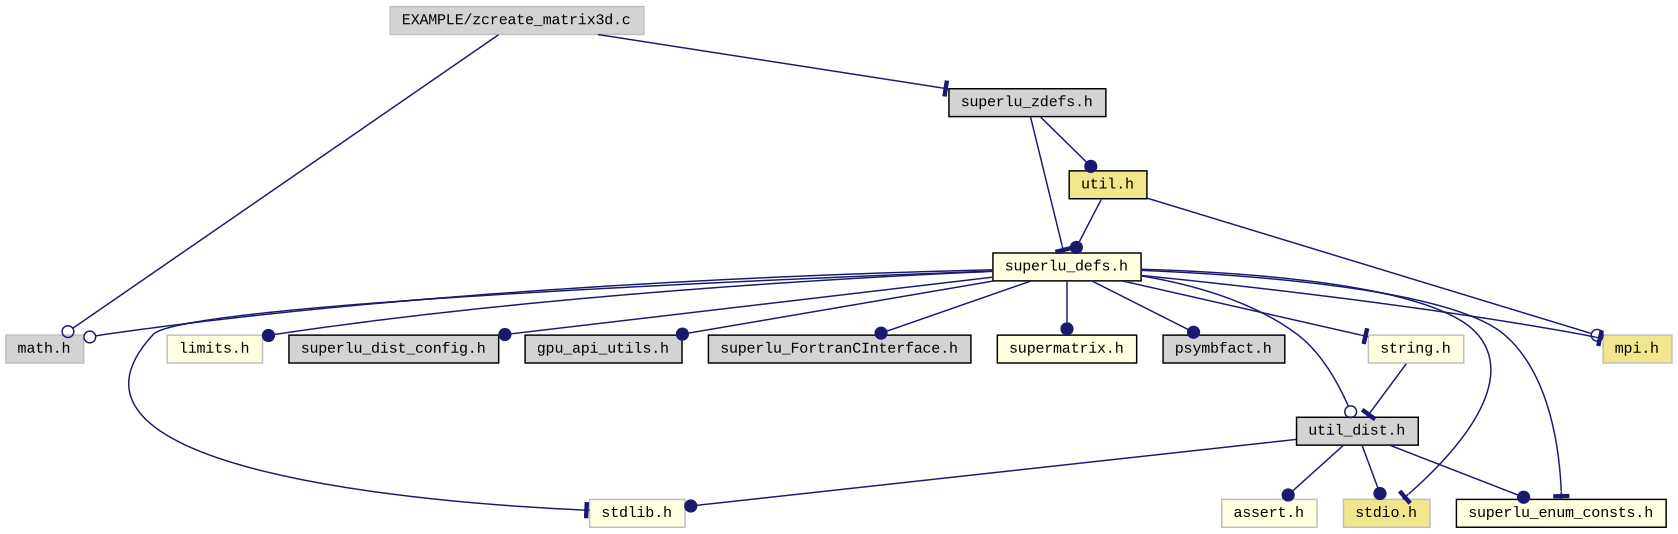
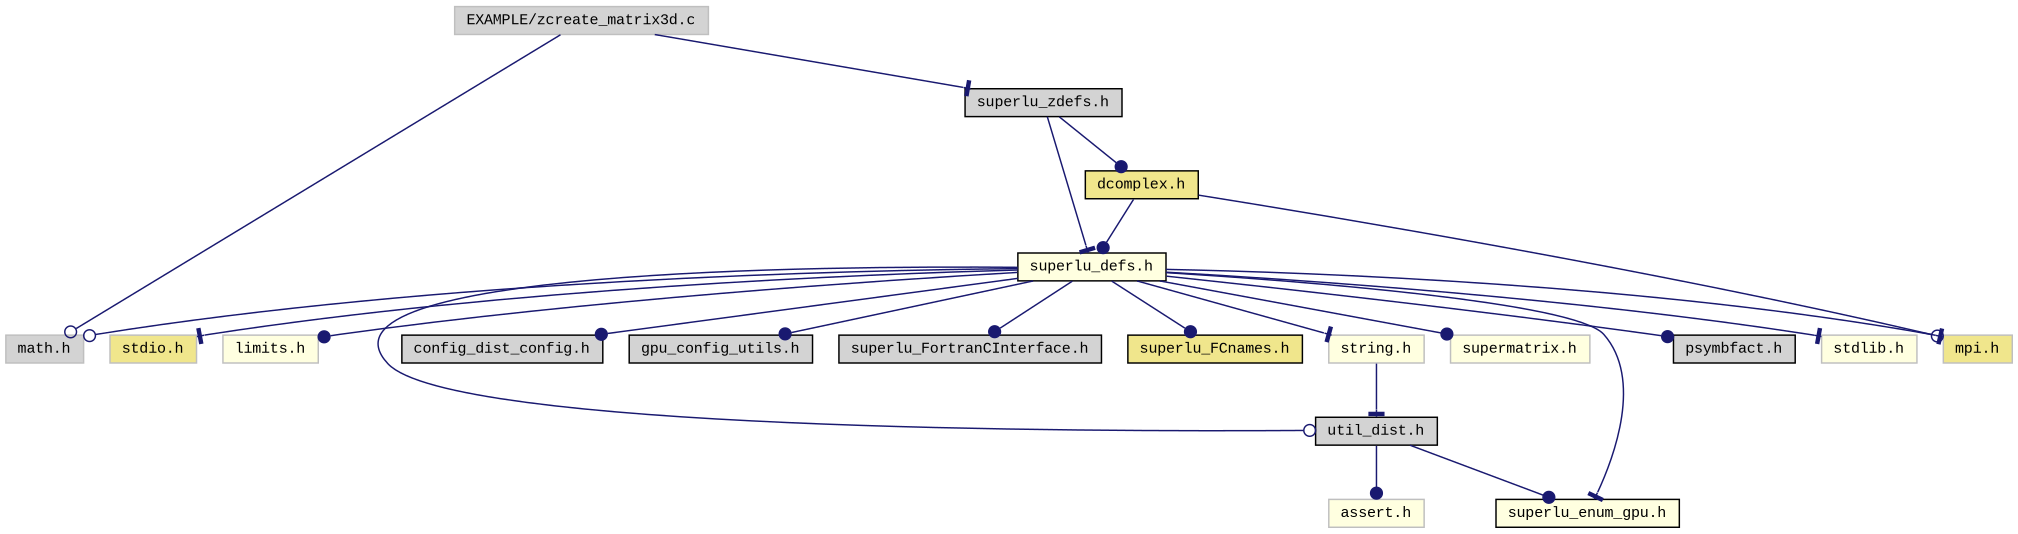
  digraph {
    fontname="Liberation Mono"
    node [color=black fillcolor=lightgrey fontname="Liberation Mono" fontsize=10 shape=record style=filled]
    edge [arrowhead=dot color=midnightblue fontname="Liberation Mono" fontsize=10 labelfontname=Helvetica labelfontsize=10 style=solid]
    n1 [color=grey75 fontcolor=black height=0.2 label="EXAMPLE/zcreate_matrix3d.c" width=0.4]
    n2 [color=grey75 height=0.2 label="math.h" width=0.4]
    n3 [height=0.2 label="superlu_zdefs.h" width=0.4]
    n4 [fillcolor=lightyellow height=0.2 label="superlu_defs.h" width=0.4]
-   n5 [fillcolor=khaki height=0.2 label="util.h" width=0.4]
+   n5 [fillcolor=khaki height=0.2 label="dcomplex.h" width=0.4]
    n6 [color=grey75 fillcolor=khaki height=0.2 label="mpi.h" width=0.4]
    n7 [color=grey75 fillcolor=lightyellow height=0.2 label="stdlib.h" width=0.4]
    n8 [color=grey75 fillcolor=khaki height=0.2 label="stdio.h" width=0.4]
    n9 [color=grey75 fillcolor=lightyellow height=0.2 label="limits.h" width=0.4]
    n10 [color=grey75 fillcolor=lightyellow height=0.2 label="string.h" width=0.4]
-   n11 [height=0.2 label="superlu_dist_config.h" width=0.4]
-   n12 [height=0.2 label="gpu_api_utils.h" width=0.4]
+   n11 [height=0.2 label="config_dist_config.h" width=0.4]
+   n12 [height=0.2 label="gpu_config_utils.h" width=0.4]
    n13 [height=0.2 label="superlu_FortranCInterface.h" width=0.4]
-   n15 [fillcolor=lightyellow height=0.2 label="superlu_enum_consts.h" width=0.4]
-   n16 [fillcolor=lightyellow height=0.2 label="supermatrix.h" width=0.4]
+   n14 [fillcolor=khaki height=0.2 label="superlu_FCnames.h" width=0.4]
+   n15 [fillcolor=lightyellow height=0.2 label="superlu_enum_gpu.h" width=0.4]
+   n16 [color=grey75 fillcolor=lightyellow height=0.2 label="supermatrix.h" width=0.4]
    n17 [height=0.2 label="util_dist.h" width=0.4]
    n18 [height=0.2 label="psymbfact.h" width=0.4]
    n19 [color=grey75 fillcolor=lightyellow height=0.2 label="assert.h" width=0.4]
    n1 -> n2 [arrowhead=odot]
    n1 -> n3 [arrowhead=tee]
    n3 -> n4 [arrowhead=tee]
    n3 -> n5
    n4 -> n2 [arrowhead=odot]
    n4 -> n6 [arrowhead=tee]
    n4 -> n7 [arrowhead=tee]
    n4 -> n8 [arrowhead=tee]
    n4 -> n9
    n4 -> n10 [arrowhead=tee]
    n4 -> n11
    n4 -> n12
    n4 -> n13
+   n4 -> n14
    n4 -> n15 [arrowhead=tee]
    n4 -> n16
    n4 -> n17 [arrowhead=odot]
    n4 -> n18
    n5 -> n4
    n5 -> n6 [arrowhead=odot]
    n10 -> n17 [arrowhead=tee]
-   n17 -> n7
-   n17 -> n8
    n17 -> n15
    n17 -> n19
  }
